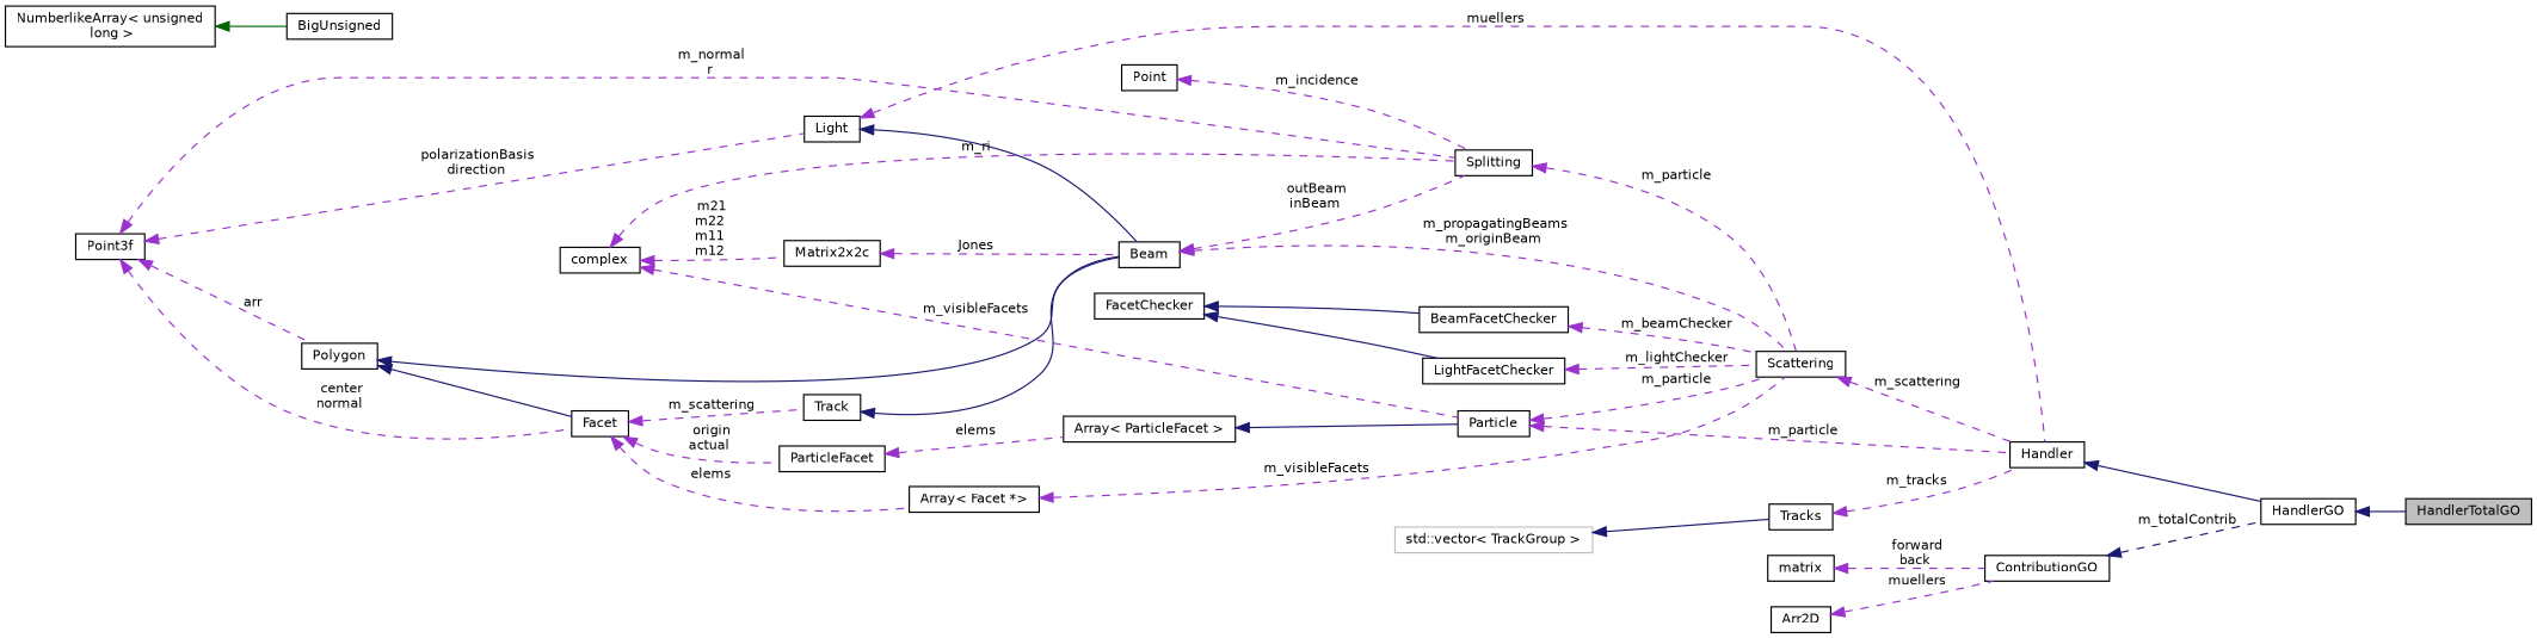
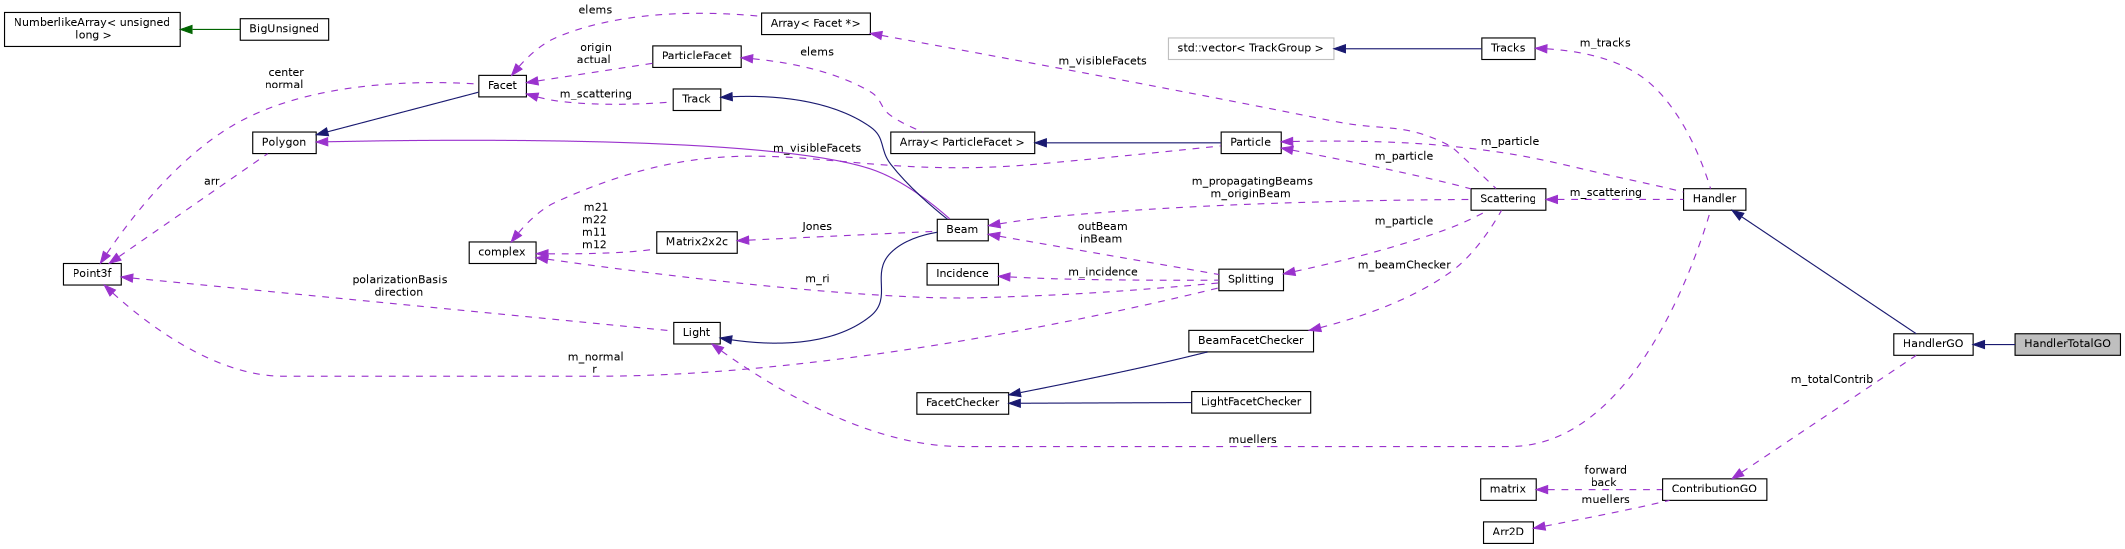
  digraph {
    rankdir=LR
    node [color=black fillcolor=white fontname=Helvetica fontsize=10 shape=record style=filled]
    edge [color=darkorchid3 dir=back fontname=Helvetica fontsize=10 labelfontname=Helvetica labelfontsize=10 style=dashed]
    n1 [fillcolor=grey75 fontcolor=black height=0.2 label=HandlerTotalGO width=0.4]
    n2 [height=0.2 label=HandlerGO width=0.4]
    n3 [height=0.2 label=Handler width=0.4]
    n4 [height=0.2 label=Light width=0.4]
    n5 [height=0.2 label=Beam width=0.4]
    n6 [height=0.2 label=Splitting width=0.4]
    n7 [height=0.2 label=Scattering width=0.4]
    n8 [height=0.2 label=Point3f width=0.4]
    n9 [height=0.2 label=Facet width=0.4]
    n10 [height=0.2 label=Polygon width=0.4]
    n11 [height=0.2 label=ParticleFacet width=0.4]
    n12 [height=0.2 label="Array\< Facet *\>" width=0.4]
    n13 [height=0.2 label=Track width=0.4]
    n14 [height=0.2 label=Tracks width=0.4]
    n15 [color=grey75 height=0.2 label="std::vector\< TrackGroup \>" width=0.4]
    n16 [height=0.2 label=Particle width=0.4]
    n17 [height=0.2 label="Array\< ParticleFacet \>" width=0.4]
    n18 [height=0.2 label=complex width=0.4]
    n19 [height=0.2 label=Matrix2x2c width=0.4]
    n20 [height=0.2 label=LightFacetChecker width=0.4]
    n21 [height=0.2 label=FacetChecker width=0.4]
    n22 [height=0.2 label=BeamFacetChecker width=0.4]
-   n23 [height=0.2 label=Point width=0.4]
+   n23 [height=0.2 label=Incidence width=0.4]
    n24 [height=0.2 label=BigUnsigned width=0.4]
    n25 [height=0.2 label="NumberlikeArray\< unsigned\l long \>" width=0.4]
    n26 [height=0.2 label=ContributionGO width=0.4]
    n27 [height=0.2 label=matrix width=0.4]
    n28 [height=0.2 label=Arr2D width=0.4]
    n2 -> n1 [color=midnightblue style=solid]
    n3 -> n2 [color=midnightblue style=solid]
    n4 -> n3 [label=" muellers"]
    n4 -> n5 [color=midnightblue style=solid]
    n5 -> n6 [label=" outBeam\ninBeam"]
    n5 -> n7 [label=" m_propagatingBeams\nm_originBeam"]
    n6 -> n7 [label=" m_particle"]
    n7 -> n3 [label=" m_scattering"]
    n8 -> n4 [label=" polarizationBasis\ndirection"]
    n8 -> n6 [label=" m_normal\nr"]
    n8 -> n9 [label=" center\nnormal"]
    n8 -> n10 [label=" arr"]
    n9 -> n11 [label=" origin\nactual"]
    n9 -> n12 [label=" elems"]
    n9 -> n13 [label=" m_scattering"]
-   n10 -> n5 [color=midnightblue style=solid]
+   n10 -> n5 [style=solid]
    n10 -> n9 [color=midnightblue style=solid]
    n11 -> n17 [label=" elems"]
    n12 -> n7 [label=" m_visibleFacets"]
    n13 -> n5 [color=midnightblue style=solid]
    n14 -> n3 [label=" m_tracks"]
    n15 -> n14 [color=midnightblue style=solid]
    n16 -> n3 [label=" m_particle"]
    n16 -> n7 [label=" m_particle"]
    n17 -> n16 [color=midnightblue style=solid]
    n18 -> n6 [label=" m_ri"]
    n18 -> n16 [label=" m_visibleFacets"]
    n18 -> n19 [label=" m21\nm22\nm11\nm12"]
    n19 -> n5 [label=" Jones"]
-   n20 -> n7 [label=" m_lightChecker"]
    n21 -> n20 [color=midnightblue style=solid]
    n21 -> n22 [color=midnightblue style=solid]
    n22 -> n7 [label=" m_beamChecker"]
    n23 -> n6 [label=" m_incidence"]
    n25 -> n24 [color=darkgreen style=solid]
-   n26 -> n2 [color=midnightblue label=" m_totalContrib"]
+   n26 -> n2 [label=" m_totalContrib"]
    n27 -> n26 [label=" forward\nback"]
    n28 -> n26 [label=" muellers"]
  }
